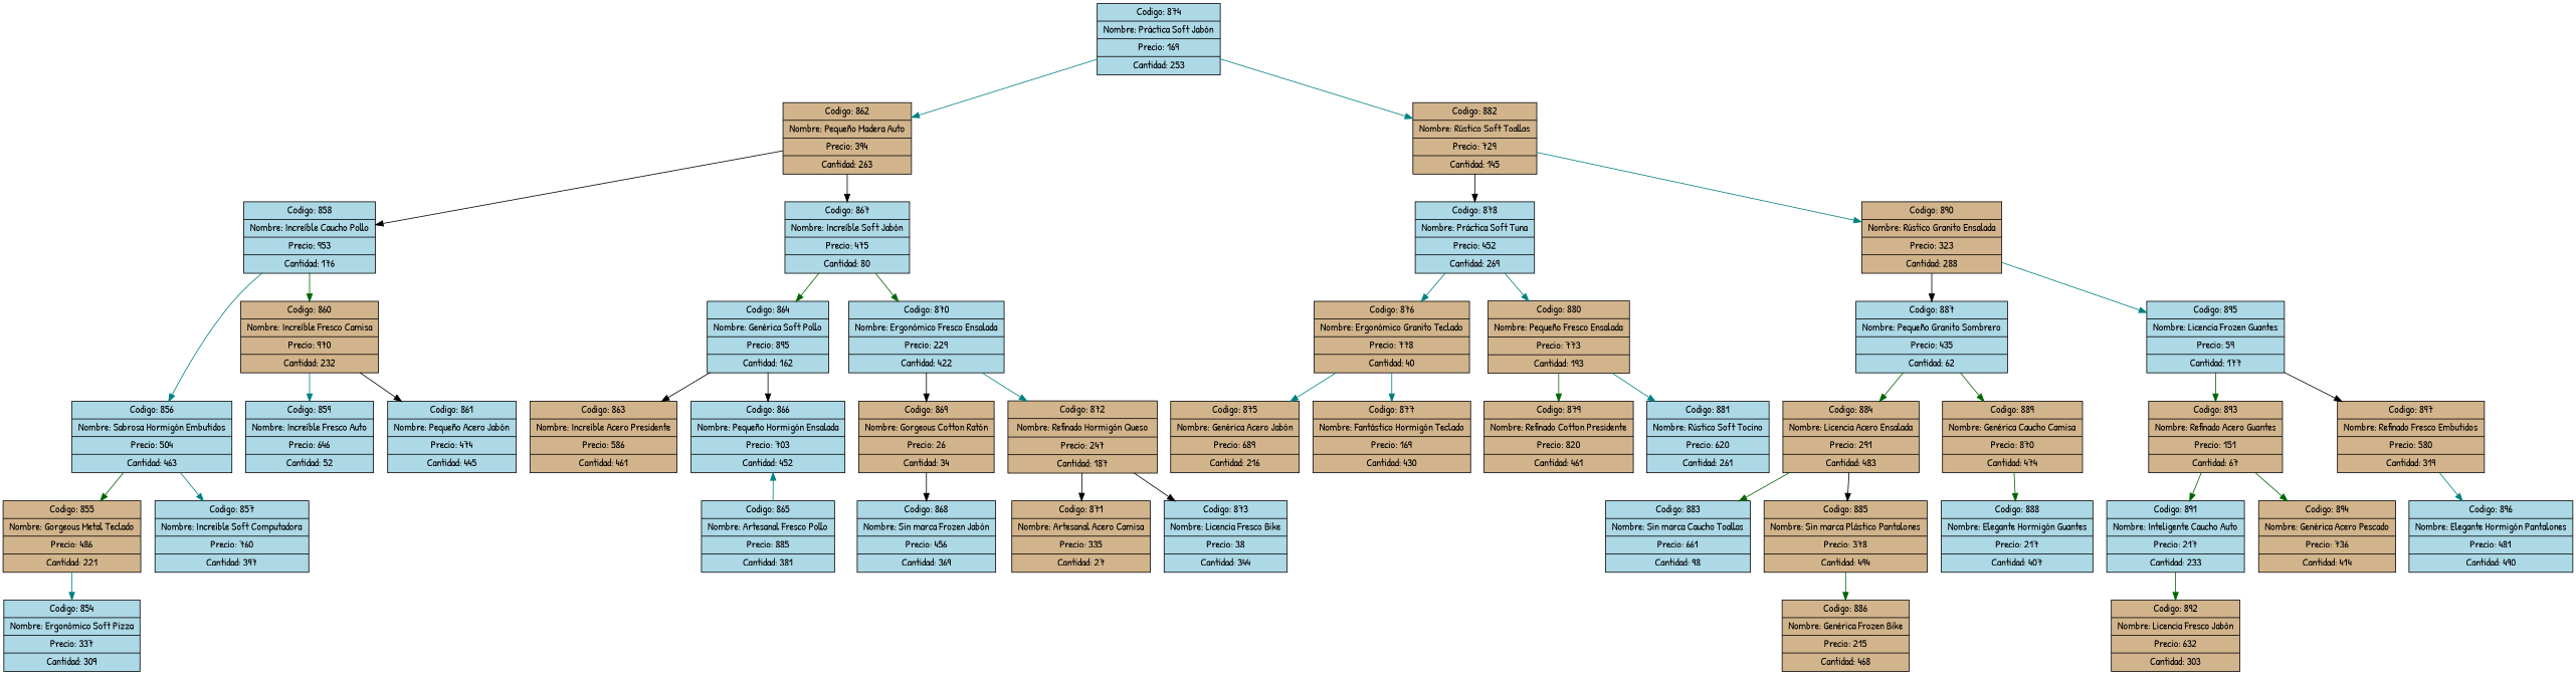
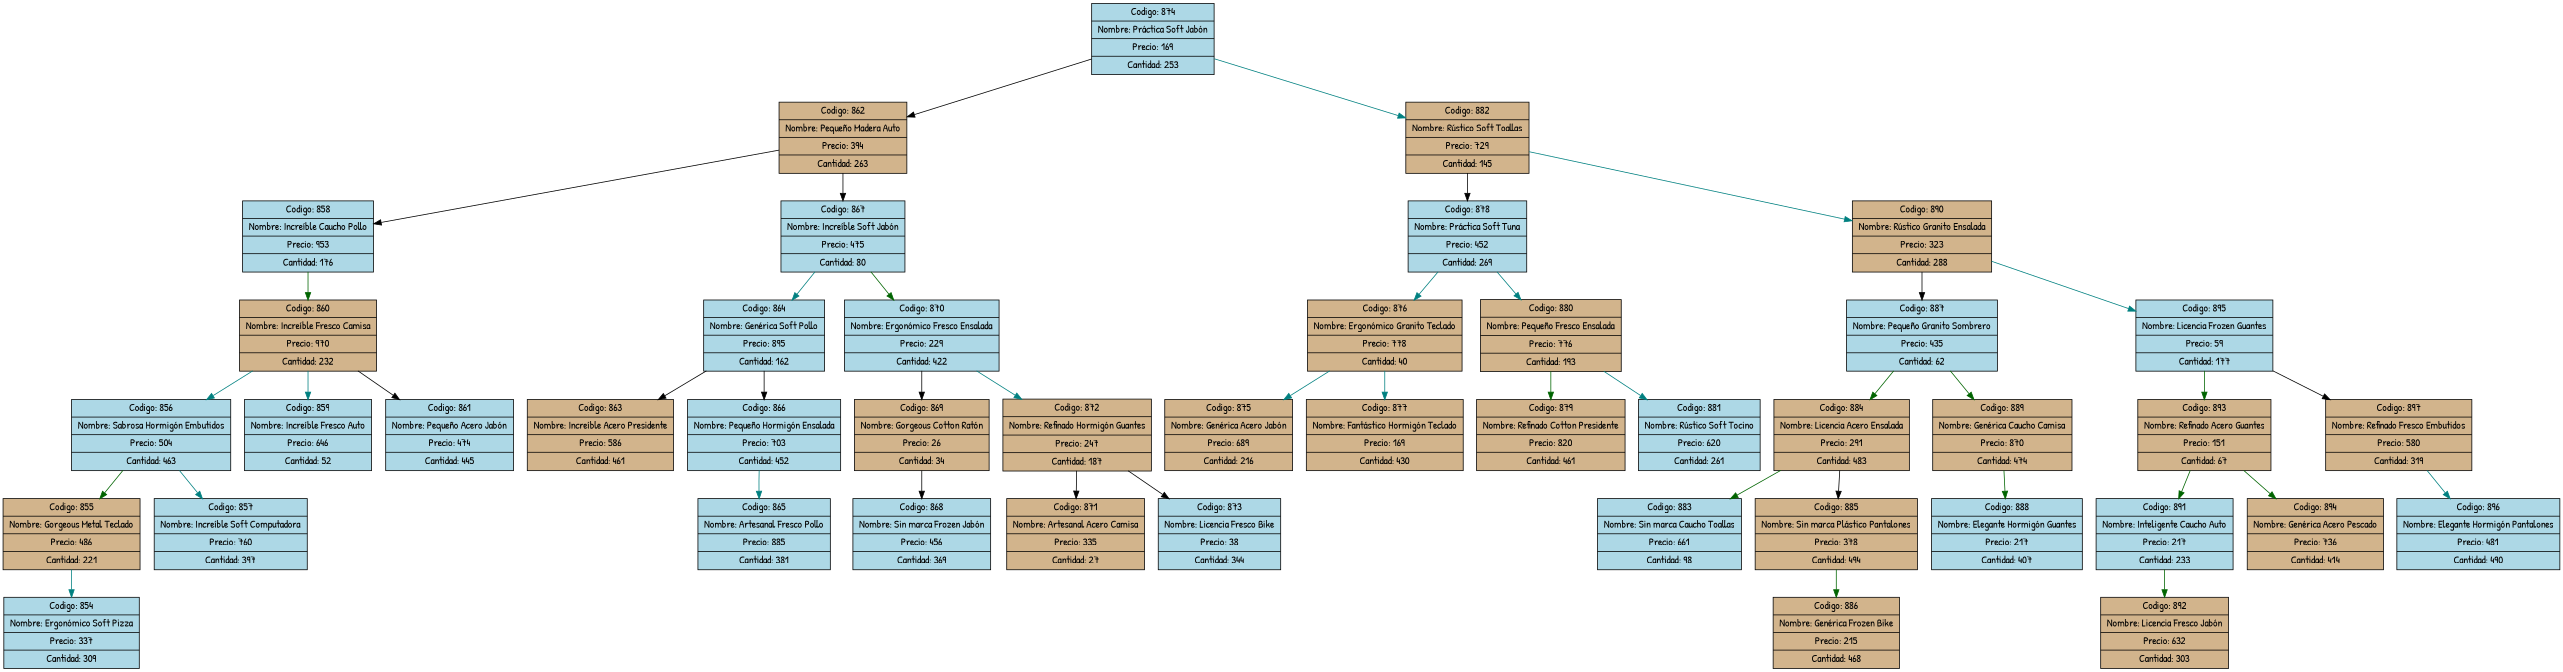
  digraph {
    fontname="Patrick Hand"
    node [fillcolor=lightblue fontname="Patrick Hand" shape=record style=filled]
    edge [color=teal fontname="Patrick Hand"]
    n1 [label="{ Codigo: 874 | Nombre: Práctica Soft Jabón | Precio: 169 | Cantidad: 253}"]
    n2 [fillcolor=tan label="{ Codigo: 862 | Nombre: Pequeño Madera Auto | Precio: 394 | Cantidad: 263}"]
    n3 [fillcolor=tan label="{ Codigo: 882 | Nombre: Rústico Soft Toallas | Precio: 729 | Cantidad: 145}"]
    n4 [label="{ Codigo: 858 | Nombre: Increíble Caucho Pollo | Precio: 953 | Cantidad: 176}"]
    n5 [label="{ Codigo: 867 | Nombre: Increíble Soft Jabón | Precio: 475 | Cantidad: 80}"]
    n6 [label="{ Codigo: 878 | Nombre: Práctica Soft Tuna | Precio: 452 | Cantidad: 269}"]
    n7 [fillcolor=tan label="{ Codigo: 890 | Nombre: Rústico Granito Ensalada | Precio: 323 | Cantidad: 288}"]
    n8 [label="{ Codigo: 856 | Nombre: Sabrosa Hormigón Embutidos | Precio: 504 | Cantidad: 463}"]
    n9 [fillcolor=tan label="{ Codigo: 860 | Nombre: Increíble Fresco Camisa | Precio: 970 | Cantidad: 232}"]
    n10 [label="{ Codigo: 864 | Nombre: Genérica Soft Pollo | Precio: 895 | Cantidad: 162}"]
    n11 [label="{ Codigo: 870 | Nombre: Ergonómico Fresco Ensalada | Precio: 229 | Cantidad: 422}"]
    n12 [fillcolor=tan label="{ Codigo: 855 | Nombre: Gorgeous Metal Teclado | Precio: 486 | Cantidad: 221}"]
    n13 [label="{ Codigo: 857 | Nombre: Increíble Soft Computadora | Precio: 760 | Cantidad: 397}"]
    n14 [label="{ Codigo: 859 | Nombre: Increíble Fresco Auto | Precio: 646 | Cantidad: 52}"]
    n15 [label="{ Codigo: 861 | Nombre: Pequeño Acero Jabón | Precio: 474 | Cantidad: 445}"]
    n16 [label="{ Codigo: 854 | Nombre: Ergonómico Soft Pizza | Precio: 337 | Cantidad: 309}"]
    n17 [fillcolor=tan label="{ Codigo: 863 | Nombre: Increíble Acero Presidente | Precio: 586 | Cantidad: 461}"]
    n18 [label="{ Codigo: 866 | Nombre: Pequeño Hormigón Ensalada | Precio: 703 | Cantidad: 452}"]
    n19 [fillcolor=tan label="{ Codigo: 869 | Nombre: Gorgeous Cotton Ratón | Precio: 26 | Cantidad: 34}"]
-   n20 [fillcolor=tan label="{ Codigo: 872 | Nombre: Refinado Hormigón Queso | Precio: 247 | Cantidad: 187}"]
+   n20 [fillcolor=tan label="{ Codigo: 872 | Nombre: Refinado Hormigón Guantes | Precio: 247 | Cantidad: 187}"]
    n21 [label="{ Codigo: 865 | Nombre: Artesanal Fresco Pollo | Precio: 885 | Cantidad: 381}"]
    n22 [label="{ Codigo: 868 | Nombre: Sin marca Frozen Jabón | Precio: 456 | Cantidad: 369}"]
    n23 [fillcolor=tan label="{ Codigo: 871 | Nombre: Artesanal Acero Camisa | Precio: 335 | Cantidad: 27}"]
    n24 [label="{ Codigo: 873 | Nombre: Licencia Fresco Bike | Precio: 38 | Cantidad: 344}"]
    n25 [fillcolor=tan label="{ Codigo: 876 | Nombre: Ergonómico Granito Teclado | Precio: 778 | Cantidad: 40}"]
-   n26 [fillcolor=tan label="{ Codigo: 880 | Nombre: Pequeño Fresco Ensalada | Precio: 773 | Cantidad: 193}"]
+   n26 [fillcolor=tan label="{ Codigo: 880 | Nombre: Pequeño Fresco Ensalada | Precio: 776 | Cantidad: 193}"]
    n27 [label="{ Codigo: 887 | Nombre: Pequeño Granito Sombrero | Precio: 435 | Cantidad: 62}"]
    n28 [label="{ Codigo: 895 | Nombre: Licencia Frozen Guantes | Precio: 59 | Cantidad: 177}"]
    n29 [fillcolor=tan label="{ Codigo: 875 | Nombre: Genérica Acero Jabón | Precio: 689 | Cantidad: 216}"]
    n30 [fillcolor=tan label="{ Codigo: 877 | Nombre: Fantástico Hormigón Teclado | Precio: 169 | Cantidad: 430}"]
    n31 [fillcolor=tan label="{ Codigo: 879 | Nombre: Refinado Cotton Presidente | Precio: 820 | Cantidad: 461}"]
    n32 [label="{ Codigo: 881 | Nombre: Rústico Soft Tocino | Precio: 620 | Cantidad: 261}"]
    n33 [fillcolor=tan label="{ Codigo: 884 | Nombre: Licencia Acero Ensalada | Precio: 291 | Cantidad: 483}"]
    n34 [fillcolor=tan label="{ Codigo: 889 | Nombre: Genérica Caucho Camisa | Precio: 870 | Cantidad: 474}"]
    n35 [fillcolor=tan label="{ Codigo: 893 | Nombre: Refinado Acero Guantes | Precio: 151 | Cantidad: 67}"]
    n36 [fillcolor=tan label="{ Codigo: 897 | Nombre: Refinado Fresco Embutidos | Precio: 580 | Cantidad: 319}"]
    n37 [label="{ Codigo: 883 | Nombre: Sin marca Caucho Toallas | Precio: 661 | Cantidad: 98}"]
    n38 [fillcolor=tan label="{ Codigo: 885 | Nombre: Sin marca Plástico Pantalones | Precio: 378 | Cantidad: 494}"]
    n39 [label="{ Codigo: 888 | Nombre: Elegante Hormigón Guantes | Precio: 217 | Cantidad: 407}"]
    n40 [fillcolor=tan label="{ Codigo: 886 | Nombre: Genérica Frozen Bike | Precio: 215 | Cantidad: 468}"]
    n41 [label="{ Codigo: 891 | Nombre: Inteligente Caucho Auto | Precio: 217 | Cantidad: 233}"]
    n42 [fillcolor=tan label="{ Codigo: 894 | Nombre: Genérica Acero Pescado | Precio: 736 | Cantidad: 414}"]
    n43 [label="{ Codigo: 896 | Nombre: Elegante Hormigón Pantalones | Precio: 481 | Cantidad: 490}"]
    n44 [fillcolor=tan label="{ Codigo: 892 | Nombre: Licencia Fresco Jabón | Precio: 632 | Cantidad: 303}"]
-   n1 -> n2
+   n1 -> n2 [color=black]
    n1 -> n3
    n2 -> n4 [color=black]
    n2 -> n5 [color=black]
    n3 -> n6 [color=black]
    n3 -> n7
-   n4 -> n8
+   n9 -> n8
    n4 -> n9 [color=darkgreen]
-   n5 -> n10 [color=darkgreen]
+   n5 -> n10
    n5 -> n11 [color=darkgreen]
    n6 -> n25
    n6 -> n26
    n7 -> n27 [color=black]
    n7 -> n28
    n8 -> n12 [color=darkgreen]
    n8 -> n13
    n9 -> n14
    n9 -> n15 [color=black]
    n10 -> n17 [color=black]
    n10 -> n18 [color=black]
    n11 -> n19 [color=black]
    n11 -> n20
    n12 -> n16
-   n21 -> n18
+   n18 -> n21
    n19 -> n22 [color=black]
    n20 -> n23 [color=black]
    n20 -> n24 [color=black]
    n25 -> n29
    n25 -> n30
    n26 -> n31 [color=darkgreen]
    n26 -> n32
    n27 -> n33 [color=darkgreen]
    n27 -> n34 [color=darkgreen]
    n28 -> n35 [color=darkgreen]
    n28 -> n36 [color=black]
    n33 -> n37 [color=darkgreen]
    n33 -> n38 [color=black]
    n34 -> n39 [color=darkgreen]
    n35 -> n41 [color=darkgreen]
    n35 -> n42 [color=darkgreen]
    n36 -> n43
    n38 -> n40 [color=darkgreen]
    n41 -> n44 [color=darkgreen]
  }
